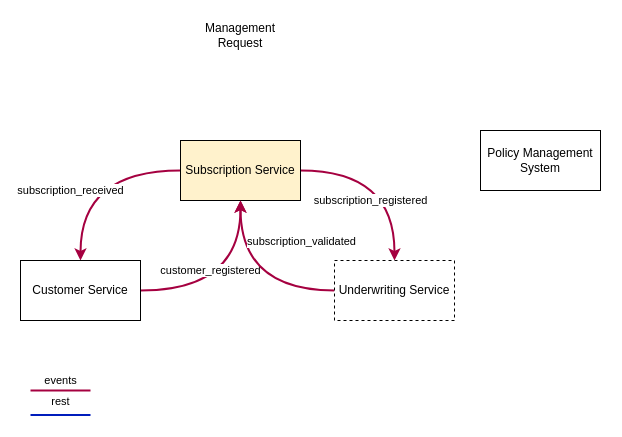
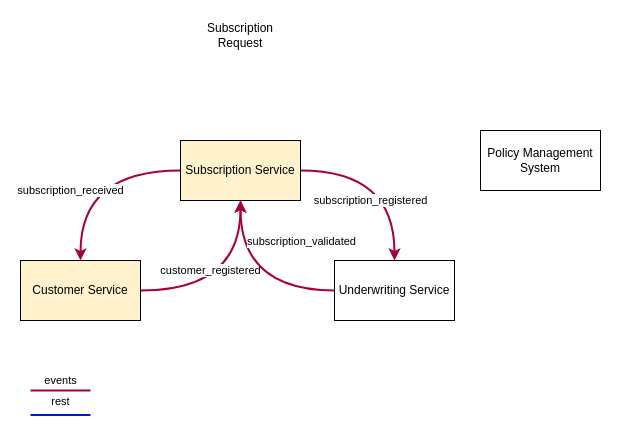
  <mxCell id="0" />
  <mxCell id="1" parent="0" />
  <mxCell id="2" value="subscription_received" style="edgeStyle=orthogonalEdgeStyle;orthogonalLoop=1;jettySize=auto;html=1;entryX=0.5;entryY=0;entryDx=0;entryDy=0;curved=1;fillColor=#d80073;strokeColor=#A50040;strokeWidth=2;" edge="1" parent="1" source="4" target="6"><mxGeometry x="0.263" y="-10" relative="1" as="geometry"><mxPoint as="offset" /></mxGeometry></mxCell>
  <mxCell id="3" value="subscription_registered" style="edgeStyle=orthogonalEdgeStyle;orthogonalLoop=1;jettySize=auto;html=1;entryX=0.5;entryY=0;entryDx=0;entryDy=0;curved=1;fillColor=#d80073;strokeColor=#A50040;strokeWidth=2;" edge="1" parent="1" source="4" target="9"><mxGeometry x="0.348" y="-24" relative="1" as="geometry"><mxPoint as="offset" /></mxGeometry></mxCell>
  <mxCell id="4" value="Subscription Service" style="rounded=0;whiteSpace=wrap;html=1;fillColor=#fff2cc;" vertex="1" parent="1"><mxGeometry x="180" y="140" width="120" height="60" as="geometry" /></mxCell>
  <mxCell id="5" value="customer_registered" style="edgeStyle=orthogonalEdgeStyle;orthogonalLoop=1;jettySize=auto;html=1;entryX=0.5;entryY=1;entryDx=0;entryDy=0;curved=1;fillColor=#d80073;strokeColor=#A50040;strokeWidth=2;" edge="1" parent="1" source="6" target="4"><mxGeometry x="-0.263" y="20" relative="1" as="geometry"><mxPoint as="offset" /></mxGeometry></mxCell>
- <mxCell id="6" value="Customer Service" style="rounded=0;whiteSpace=wrap;html=1;" vertex="1" parent="1"><mxGeometry x="20" y="260" width="120" height="60" as="geometry" /></mxCell>
+ <mxCell id="6" value="Customer Service" style="rounded=0;whiteSpace=wrap;html=1;fillColor=#fff2cc;" vertex="1" parent="1"><mxGeometry x="20" y="260" width="120" height="60" as="geometry" /></mxCell>
  <mxCell id="7" style="edgeStyle=orthogonalEdgeStyle;orthogonalLoop=1;jettySize=auto;html=1;entryX=0.5;entryY=1;entryDx=0;entryDy=0;curved=1;fillColor=#d80073;strokeColor=#A50040;strokeWidth=2;" edge="1" parent="1" source="9" target="4"><mxGeometry relative="1" as="geometry" /></mxCell>
  <mxCell id="8" value="subscription_validated" style="edgeLabel;html=1;align=center;verticalAlign=middle;resizable=0;points=[];" vertex="1" connectable="0" parent="7"><mxGeometry x="-0.543" y="-8" relative="1" as="geometry"><mxPoint x="8" y="-42" as="offset" /></mxGeometry></mxCell>
- <mxCell id="9" value="Underwriting Service" style="rounded=0;whiteSpace=wrap;html=1;dashed=1;" vertex="1" parent="1"><mxGeometry x="334" y="260" width="120" height="60" as="geometry" /></mxCell>
+ <mxCell id="9" value="Underwriting Service" style="rounded=0;whiteSpace=wrap;html=1;" vertex="1" parent="1"><mxGeometry x="334" y="260" width="120" height="60" as="geometry" /></mxCell>
  <mxCell id="10" value="Policy Management System" style="rounded=0;whiteSpace=wrap;html=1;" vertex="1" parent="1"><mxGeometry x="480" y="130" width="120" height="60" as="geometry" /></mxCell>
- <mxCell id="11" value="Management Request" style="text;strokeColor=none;align=center;fillColor=none;html=1;verticalAlign=middle;whiteSpace=wrap;rounded=0;" vertex="1" parent="1"><mxGeometry x="210" y="20" width="60" height="30" as="geometry" /></mxCell>
+ <mxCell id="11" value="Subscription Request" style="text;strokeColor=none;align=center;fillColor=none;html=1;verticalAlign=middle;whiteSpace=wrap;rounded=0;" vertex="1" parent="1"><mxGeometry x="210" y="20" width="60" height="30" as="geometry" /></mxCell>
  <mxCell id="12" value="events" style="endArrow=none;html=1;rounded=0;fillColor=#d80073;strokeColor=#A50040;strokeWidth=2;" edge="1" parent="1"><mxGeometry y="10" width="50" height="50" relative="1" as="geometry"><mxPoint x="30" y="390" as="sourcePoint" /><mxPoint x="90" y="390" as="targetPoint" /><mxPoint as="offset" /></mxGeometry></mxCell>
  <mxCell id="13" value="rest" style="endArrow=none;html=1;rounded=0;fillColor=#0050ef;strokeColor=#001DBC;strokeWidth=2;" edge="1" parent="1"><mxGeometry y="15" width="50" height="50" relative="1" as="geometry"><mxPoint x="30" y="414.5" as="sourcePoint" /><mxPoint x="90" y="414.5" as="targetPoint" /><mxPoint y="1" as="offset" /></mxGeometry></mxCell>
